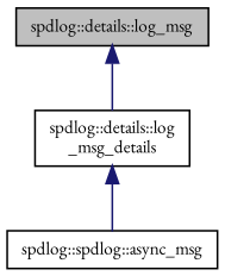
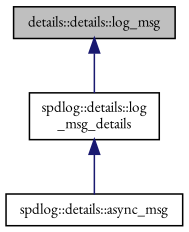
  digraph {
    fontname="EB Garamond"
    node [color=black fillcolor=white fontname="EB Garamond" fontsize=10 shape=record style=filled]
    edge [color=midnightblue dir=back fontname="EB Garamond" fontsize=10 labelfontname=Helvetica labelfontsize=10 style=solid]
-   n1 [fillcolor=grey75 fontcolor=black height=0.2 label="spdlog::details::log_msg" width=0.4]
+   n1 [fillcolor=grey75 fontcolor=black height=0.2 label="details::details::log_msg" width=0.4]
    n2 [height=0.2 label="spdlog::details::log\l_msg_details" width=0.4]
-   n3 [height=0.2 label="spdlog::spdlog::async_msg" width=0.4]
+   n3 [height=0.2 label="spdlog::details::async_msg" width=0.4]
    n1 -> n2
    n2 -> n3
  }
